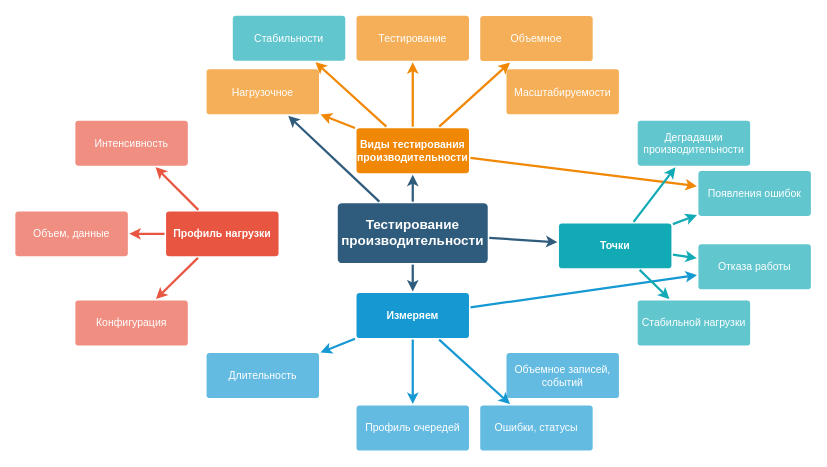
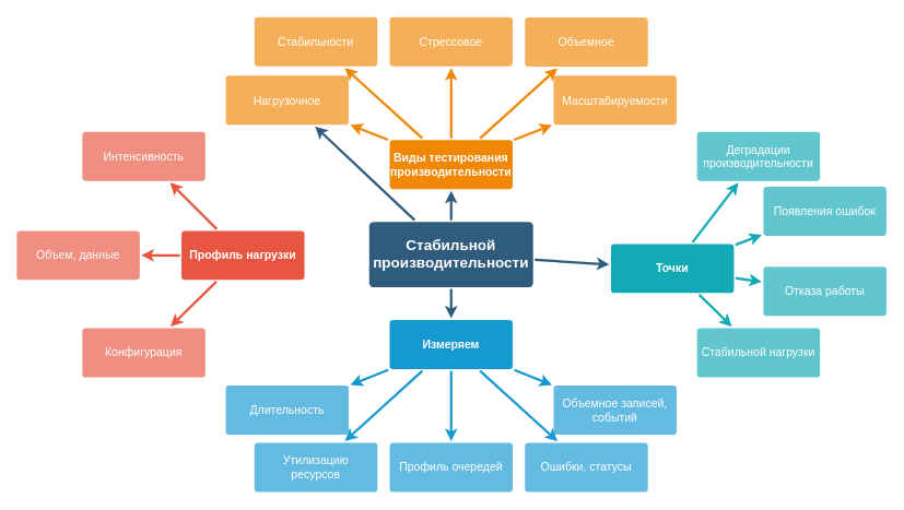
  <mxCell id="0" />
  <mxCell id="1" parent="0" />
  <mxCell id="2" value="" style="edgeStyle=none;rounded=0;jumpStyle=none;html=1;shadow=0;labelBackgroundColor=none;startArrow=none;startFill=0;endArrow=classic;endFill=1;jettySize=auto;orthogonalLoop=1;strokeColor=#2F5B7C;strokeWidth=3;fontFamily=Helvetica;fontSize=16;fontColor=#23445D;spacing=5;" parent="1" source="6" target="20" edge="1"><mxGeometry relative="1" as="geometry" /></mxCell>
  <mxCell id="3" value="" style="edgeStyle=none;rounded=0;jumpStyle=none;html=1;shadow=0;labelBackgroundColor=none;startArrow=none;startFill=0;endArrow=classic;endFill=1;jettySize=auto;orthogonalLoop=1;strokeColor=#2F5B7C;strokeWidth=3;fontFamily=Helvetica;fontSize=16;fontColor=#23445D;spacing=5;" parent="1" source="6" target="40" edge="1"><mxGeometry relative="1" as="geometry" /></mxCell>
  <mxCell id="4" value="" style="edgeStyle=none;rounded=0;jumpStyle=none;html=1;shadow=0;labelBackgroundColor=none;startArrow=none;startFill=0;endArrow=classic;endFill=1;jettySize=auto;orthogonalLoop=1;strokeColor=#2F5B7C;strokeWidth=3;fontFamily=Helvetica;fontSize=16;fontColor=#23445D;spacing=5;" parent="1" source="6" target="8" edge="1"><mxGeometry relative="1" as="geometry" /></mxCell>
  <mxCell id="5" value="" style="edgeStyle=none;rounded=0;jumpStyle=none;html=1;shadow=0;labelBackgroundColor=none;startArrow=none;startFill=0;endArrow=classic;endFill=1;jettySize=auto;orthogonalLoop=1;strokeColor=#2F5B7C;strokeWidth=3;fontFamily=Helvetica;fontSize=16;fontColor=#23445D;spacing=5;" parent="1" source="6" target="25" edge="1"><mxGeometry relative="1" as="geometry" /></mxCell>
- <mxCell id="6" value="Тестирование производительности" style="rounded=1;whiteSpace=wrap;html=1;shadow=0;labelBackgroundColor=none;strokeColor=none;strokeWidth=3;fillColor=#2F5B7C;fontFamily=Helvetica;fontSize=18;fontColor=#FFFFFF;align=center;fontStyle=1;spacing=5;arcSize=7;perimeterSpacing=2;" parent="1" vertex="1"><mxGeometry x="450" y="270" width="200" height="80" as="geometry" /></mxCell>
+ <mxCell id="6" value="Стабильной производительности" style="rounded=1;whiteSpace=wrap;html=1;shadow=0;labelBackgroundColor=none;strokeColor=none;strokeWidth=3;fillColor=#2F5B7C;fontFamily=Helvetica;fontSize=18;fontColor=#FFFFFF;align=center;fontStyle=1;spacing=5;arcSize=7;perimeterSpacing=2;" parent="1" vertex="1"><mxGeometry x="450" y="270" width="200" height="80" as="geometry" /></mxCell>
  <mxCell id="7" value="" style="group" vertex="1" connectable="0" parent="1"><mxGeometry x="275" y="390" width="550" height="210" as="geometry" /></mxCell>
  <mxCell id="8" value="Измеряем" style="rounded=1;whiteSpace=wrap;html=1;shadow=0;labelBackgroundColor=none;strokeColor=none;strokeWidth=3;fillColor=#1699d3;fontFamily=Helvetica;fontSize=14;fontColor=#FFFFFF;align=center;spacing=5;fontStyle=1;arcSize=7;perimeterSpacing=2;" parent="7" vertex="1"><mxGeometry x="200" width="150" height="60" as="geometry" /></mxCell>
  <mxCell id="9" value="Объемное записей, событий" style="rounded=1;whiteSpace=wrap;html=1;shadow=0;labelBackgroundColor=none;strokeColor=none;strokeWidth=3;fillColor=#64bbe2;fontFamily=Helvetica;fontSize=14;fontColor=#FFFFFF;align=center;spacing=5;arcSize=7;perimeterSpacing=2;" parent="7" vertex="1"><mxGeometry x="400" y="80" width="150" height="60" as="geometry" /></mxCell>
- <mxCell id="10" value="" style="edgeStyle=none;rounded=0;jumpStyle=none;html=1;shadow=0;labelBackgroundColor=none;startArrow=none;startFill=0;endArrow=classic;endFill=1;jettySize=auto;orthogonalLoop=1;strokeColor=#1699D3;strokeWidth=3;fontFamily=Helvetica;fontSize=14;fontColor=#FFFFFF;spacing=5;" parent="7" source="8" target="43" edge="1"><mxGeometry relative="1" as="geometry" /></mxCell>
+ <mxCell id="10" value="" style="edgeStyle=none;rounded=0;jumpStyle=none;html=1;shadow=0;labelBackgroundColor=none;startArrow=none;startFill=0;endArrow=classic;endFill=1;jettySize=auto;orthogonalLoop=1;strokeColor=#1699D3;strokeWidth=3;fontFamily=Helvetica;fontSize=14;fontColor=#FFFFFF;spacing=5;" parent="7" source="8" target="9" edge="1"><mxGeometry relative="1" as="geometry" /></mxCell>
+ <mxCell id="11" value="Утилизацию ресурсов" style="rounded=1;whiteSpace=wrap;html=1;shadow=0;labelBackgroundColor=none;strokeColor=none;strokeWidth=3;fillColor=#64bbe2;fontFamily=Helvetica;fontSize=14;fontColor=#FFFFFF;align=center;spacing=5;arcSize=7;perimeterSpacing=2;" parent="7" vertex="1"><mxGeometry x="35" y="150" width="150" height="60" as="geometry" /></mxCell>
+ <mxCell id="12" value="" style="edgeStyle=none;rounded=0;jumpStyle=none;html=1;shadow=0;labelBackgroundColor=none;startArrow=none;startFill=0;endArrow=classic;endFill=1;jettySize=auto;orthogonalLoop=1;strokeColor=#1699D3;strokeWidth=3;fontFamily=Helvetica;fontSize=14;fontColor=#FFFFFF;spacing=5;" parent="7" source="8" target="11" edge="1"><mxGeometry relative="1" as="geometry" /></mxCell>
  <mxCell id="13" value="Длительность" style="rounded=1;whiteSpace=wrap;html=1;shadow=0;labelBackgroundColor=none;strokeColor=none;strokeWidth=3;fillColor=#64bbe2;fontFamily=Helvetica;fontSize=14;fontColor=#FFFFFF;align=center;spacing=5;arcSize=7;perimeterSpacing=2;" parent="7" vertex="1"><mxGeometry y="80" width="150" height="60" as="geometry" /></mxCell>
  <mxCell id="14" value="" style="edgeStyle=none;rounded=0;jumpStyle=none;html=1;shadow=0;labelBackgroundColor=none;startArrow=none;startFill=0;endArrow=classic;endFill=1;jettySize=auto;orthogonalLoop=1;strokeColor=#1699D3;strokeWidth=3;fontFamily=Helvetica;fontSize=14;fontColor=#FFFFFF;spacing=5;" parent="7" source="8" target="13" edge="1"><mxGeometry relative="1" as="geometry" /></mxCell>
  <mxCell id="15" value="Профиль очередей" style="rounded=1;whiteSpace=wrap;html=1;shadow=0;labelBackgroundColor=none;strokeColor=none;strokeWidth=3;fillColor=#64bbe2;fontFamily=Helvetica;fontSize=14;fontColor=#FFFFFF;align=center;spacing=5;arcSize=7;perimeterSpacing=2;" vertex="1" parent="7"><mxGeometry x="200" y="150" width="150" height="60" as="geometry" /></mxCell>
  <mxCell id="16" style="edgeStyle=none;rounded=0;orthogonalLoop=1;jettySize=auto;html=1;strokeColor=#1699D3;strokeWidth=3;fontSize=14;" edge="1" parent="7" source="8" target="15"><mxGeometry relative="1" as="geometry" /></mxCell>
  <mxCell id="17" value="Ошибки, статусы" style="rounded=1;whiteSpace=wrap;html=1;shadow=0;labelBackgroundColor=none;strokeColor=none;strokeWidth=3;fillColor=#64bbe2;fontFamily=Helvetica;fontSize=14;fontColor=#FFFFFF;align=center;spacing=5;arcSize=7;perimeterSpacing=2;" vertex="1" parent="7"><mxGeometry x="365" y="150" width="150" height="60" as="geometry" /></mxCell>
  <mxCell id="18" style="edgeStyle=none;rounded=0;orthogonalLoop=1;jettySize=auto;html=1;strokeColor=#1699D3;strokeWidth=3;fontSize=14;" edge="1" parent="7" source="8" target="17"><mxGeometry relative="1" as="geometry" /></mxCell>
  <mxCell id="19" value="" style="group" vertex="1" connectable="0" parent="1"><mxGeometry x="275" y="20" width="550" height="210" as="geometry" /></mxCell>
  <mxCell id="20" value="Виды тестирования производительности" style="rounded=1;whiteSpace=wrap;html=1;shadow=0;labelBackgroundColor=none;strokeColor=none;strokeWidth=3;fillColor=#F08705;fontFamily=Helvetica;fontSize=14;fontColor=#FFFFFF;align=center;spacing=5;fontStyle=1;arcSize=7;perimeterSpacing=2;" parent="19" vertex="1"><mxGeometry x="200" y="150" width="150" height="60" as="geometry" /></mxCell>
- <mxCell id="21" value="Тестирование&lt;br&gt;" style="rounded=1;whiteSpace=wrap;html=1;shadow=0;labelBackgroundColor=none;strokeColor=none;strokeWidth=3;fillColor=#f5af58;fontFamily=Helvetica;fontSize=14;fontColor=#FFFFFF;align=center;spacing=5;arcSize=7;perimeterSpacing=2;" parent="19" vertex="1"><mxGeometry x="200" width="150" height="60" as="geometry" /></mxCell>
+ <mxCell id="21" value="Стрессовое&lt;br&gt;" style="rounded=1;whiteSpace=wrap;html=1;shadow=0;labelBackgroundColor=none;strokeColor=none;strokeWidth=3;fillColor=#f5af58;fontFamily=Helvetica;fontSize=14;fontColor=#FFFFFF;align=center;spacing=5;arcSize=7;perimeterSpacing=2;" parent="19" vertex="1"><mxGeometry x="200" width="150" height="60" as="geometry" /></mxCell>
  <mxCell id="22" value="" style="edgeStyle=none;rounded=0;jumpStyle=none;html=1;shadow=0;labelBackgroundColor=none;startArrow=none;startFill=0;endArrow=classic;endFill=1;jettySize=auto;orthogonalLoop=1;strokeColor=#F08705;strokeWidth=3;fontFamily=Helvetica;fontSize=14;fontColor=#FFFFFF;spacing=5;" parent="19" source="20" target="21" edge="1"><mxGeometry relative="1" as="geometry" /></mxCell>
- <mxCell id="23" value="Стабильности" style="rounded=1;whiteSpace=wrap;html=1;shadow=0;labelBackgroundColor=none;strokeColor=none;strokeWidth=3;fillColor=#61c6ce;fontFamily=Helvetica;fontSize=14;fontColor=#FFFFFF;align=center;spacing=5;arcSize=7;perimeterSpacing=2;" parent="19" vertex="1"><mxGeometry x="35" width="150" height="60" as="geometry" /></mxCell>
+ <mxCell id="23" value="Стабильности" style="rounded=1;whiteSpace=wrap;html=1;shadow=0;labelBackgroundColor=none;strokeColor=none;strokeWidth=3;fillColor=#f5af58;fontFamily=Helvetica;fontSize=14;fontColor=#FFFFFF;align=center;spacing=5;arcSize=7;perimeterSpacing=2;" parent="19" vertex="1"><mxGeometry x="35" width="150" height="60" as="geometry" /></mxCell>
  <mxCell id="24" value="" style="edgeStyle=none;rounded=0;jumpStyle=none;html=1;shadow=0;labelBackgroundColor=none;startArrow=none;startFill=0;endArrow=classic;endFill=1;jettySize=auto;orthogonalLoop=1;strokeColor=#F08705;strokeWidth=3;fontFamily=Helvetica;fontSize=14;fontColor=#FFFFFF;spacing=5;" parent="19" source="20" target="23" edge="1"><mxGeometry relative="1" as="geometry" /></mxCell>
  <mxCell id="25" value="Нагрузочное" style="rounded=1;whiteSpace=wrap;html=1;shadow=0;labelBackgroundColor=none;strokeColor=none;strokeWidth=3;fillColor=#f5af58;fontFamily=Helvetica;fontSize=14;fontColor=#FFFFFF;align=center;spacing=5;arcSize=7;perimeterSpacing=2;" parent="19" vertex="1"><mxGeometry y="71.5" width="150" height="60" as="geometry" /></mxCell>
  <mxCell id="26" value="" style="edgeStyle=none;rounded=0;jumpStyle=none;html=1;shadow=0;labelBackgroundColor=none;startArrow=none;startFill=0;endArrow=classic;endFill=1;jettySize=auto;orthogonalLoop=1;strokeColor=#F08705;strokeWidth=3;fontFamily=Helvetica;fontSize=14;fontColor=#FFFFFF;spacing=5;" parent="19" source="20" target="25" edge="1"><mxGeometry relative="1" as="geometry" /></mxCell>
  <mxCell id="27" value="Объемное&lt;br&gt;" style="rounded=1;whiteSpace=wrap;html=1;shadow=0;labelBackgroundColor=none;strokeColor=none;strokeWidth=3;fillColor=#f5af58;fontFamily=Helvetica;fontSize=14;fontColor=#FFFFFF;align=center;spacing=5;arcSize=7;perimeterSpacing=2;" vertex="1" parent="19"><mxGeometry x="365" y="0.5" width="150" height="60" as="geometry" /></mxCell>
  <mxCell id="28" style="rounded=0;orthogonalLoop=1;jettySize=auto;html=1;strokeColor=#F08705;strokeWidth=3;" edge="1" parent="19" source="20" target="27"><mxGeometry relative="1" as="geometry" /></mxCell>
  <mxCell id="29" value="Масштабируемости&lt;br&gt;" style="rounded=1;whiteSpace=wrap;html=1;shadow=0;labelBackgroundColor=none;strokeColor=none;strokeWidth=3;fillColor=#f5af58;fontFamily=Helvetica;fontSize=14;fontColor=#FFFFFF;align=center;spacing=5;arcSize=7;perimeterSpacing=2;" vertex="1" parent="19"><mxGeometry x="400" y="71.5" width="150" height="60" as="geometry" /></mxCell>
- <mxCell id="30" style="edgeStyle=none;rounded=0;orthogonalLoop=1;jettySize=auto;html=1;strokeColor=#F08705;strokeWidth=3;" edge="1" parent="19" source="20" target="45"><mxGeometry relative="1" as="geometry" /></mxCell>
+ <mxCell id="30" style="edgeStyle=none;rounded=0;orthogonalLoop=1;jettySize=auto;html=1;strokeColor=#F08705;strokeWidth=3;" edge="1" parent="19" source="20" target="29"><mxGeometry relative="1" as="geometry" /></mxCell>
  <mxCell id="31" value="" style="group" vertex="1" connectable="0" parent="1"><mxGeometry x="20" y="160" width="351" height="300" as="geometry" /></mxCell>
  <mxCell id="32" value="Профиль нагрузки" style="rounded=1;whiteSpace=wrap;html=1;shadow=0;labelBackgroundColor=none;strokeColor=none;strokeWidth=3;fillColor=#e85642;fontFamily=Helvetica;fontSize=14;fontColor=#FFFFFF;align=center;spacing=5;fontStyle=1;arcSize=7;perimeterSpacing=2;" parent="31" vertex="1"><mxGeometry x="201" y="121" width="150" height="60" as="geometry" /></mxCell>
  <mxCell id="33" value="Конфигурация" style="rounded=1;whiteSpace=wrap;html=1;shadow=0;labelBackgroundColor=none;strokeColor=none;strokeWidth=3;fillColor=#f08e81;fontFamily=Helvetica;fontSize=14;fontColor=#FFFFFF;align=center;spacing=5;fontStyle=0;arcSize=7;perimeterSpacing=2;" parent="31" vertex="1"><mxGeometry x="80" y="240" width="150" height="60" as="geometry" /></mxCell>
  <mxCell id="34" value="" style="edgeStyle=none;rounded=1;jumpStyle=none;html=1;shadow=0;labelBackgroundColor=none;startArrow=none;startFill=0;jettySize=auto;orthogonalLoop=1;strokeColor=#E85642;strokeWidth=3;fontFamily=Helvetica;fontSize=14;fontColor=#FFFFFF;spacing=5;fontStyle=1;fillColor=#b0e3e6;" parent="31" source="32" target="33" edge="1"><mxGeometry relative="1" as="geometry" /></mxCell>
  <mxCell id="35" value="Объем, данные" style="rounded=1;whiteSpace=wrap;html=1;shadow=0;labelBackgroundColor=none;strokeColor=none;strokeWidth=3;fillColor=#f08e81;fontFamily=Helvetica;fontSize=14;fontColor=#FFFFFF;align=center;spacing=5;fontStyle=0;arcSize=7;perimeterSpacing=2;" parent="31" vertex="1"><mxGeometry y="121" width="150" height="60" as="geometry" /></mxCell>
  <mxCell id="36" value="" style="edgeStyle=none;rounded=1;jumpStyle=none;html=1;shadow=0;labelBackgroundColor=none;startArrow=none;startFill=0;jettySize=auto;orthogonalLoop=1;strokeColor=#E85642;strokeWidth=3;fontFamily=Helvetica;fontSize=14;fontColor=#FFFFFF;spacing=5;fontStyle=1;fillColor=#b0e3e6;" parent="31" source="32" target="35" edge="1"><mxGeometry relative="1" as="geometry" /></mxCell>
  <mxCell id="37" value="Интенсивность" style="rounded=1;whiteSpace=wrap;html=1;shadow=0;labelBackgroundColor=none;strokeColor=none;strokeWidth=3;fillColor=#f08e81;fontFamily=Helvetica;fontSize=14;fontColor=#FFFFFF;align=center;spacing=5;fontStyle=0;arcSize=7;perimeterSpacing=2;" parent="31" vertex="1"><mxGeometry x="80" width="150" height="60" as="geometry" /></mxCell>
  <mxCell id="38" value="" style="edgeStyle=none;rounded=1;jumpStyle=none;html=1;shadow=0;labelBackgroundColor=none;startArrow=none;startFill=0;jettySize=auto;orthogonalLoop=1;strokeColor=#E85642;strokeWidth=3;fontFamily=Helvetica;fontSize=14;fontColor=#FFFFFF;spacing=5;fontStyle=1;fillColor=#b0e3e6;" parent="31" source="32" target="37" edge="1"><mxGeometry relative="1" as="geometry" /></mxCell>
  <mxCell id="39" value="" style="group" vertex="1" connectable="0" parent="1"><mxGeometry x="730" y="160" width="351" height="300" as="geometry" /></mxCell>
  <mxCell id="40" value="Точки" style="rounded=1;whiteSpace=wrap;html=1;shadow=0;labelBackgroundColor=none;strokeColor=none;strokeWidth=3;fillColor=#12aab5;fontFamily=Helvetica;fontSize=14;fontColor=#FFFFFF;align=center;spacing=5;fontStyle=1;arcSize=7;perimeterSpacing=2;" parent="39" vertex="1"><mxGeometry x="15" y="137" width="150" height="60" as="geometry" /></mxCell>
  <mxCell id="41" value="Стабильной нагрузки" style="rounded=1;whiteSpace=wrap;html=1;shadow=0;labelBackgroundColor=none;strokeColor=none;strokeWidth=3;fillColor=#61c6ce;fontFamily=Helvetica;fontSize=14;fontColor=#FFFFFF;align=center;spacing=5;fontStyle=0;arcSize=7;perimeterSpacing=2;" parent="39" vertex="1"><mxGeometry x="120" y="240" width="150" height="60" as="geometry" /></mxCell>
  <mxCell id="42" value="" style="edgeStyle=none;rounded=1;jumpStyle=none;html=1;shadow=0;labelBackgroundColor=none;startArrow=none;startFill=0;jettySize=auto;orthogonalLoop=1;strokeColor=#12AAB5;strokeWidth=3;fontFamily=Helvetica;fontSize=14;fontColor=#FFFFFF;spacing=5;fontStyle=1;fillColor=#b0e3e6;" parent="39" source="40" target="41" edge="1"><mxGeometry relative="1" as="geometry" /></mxCell>
  <mxCell id="43" value="Отказа работы" style="rounded=1;whiteSpace=wrap;html=1;shadow=0;labelBackgroundColor=none;strokeColor=none;strokeWidth=3;fillColor=#61c6ce;fontFamily=Helvetica;fontSize=14;fontColor=#FFFFFF;align=center;spacing=5;fontStyle=0;arcSize=7;perimeterSpacing=2;" parent="39" vertex="1"><mxGeometry x="201" y="165" width="150" height="60" as="geometry" /></mxCell>
  <mxCell id="44" value="" style="edgeStyle=none;rounded=1;jumpStyle=none;html=1;shadow=0;labelBackgroundColor=none;startArrow=none;startFill=0;jettySize=auto;orthogonalLoop=1;strokeColor=#12AAB5;strokeWidth=3;fontFamily=Helvetica;fontSize=14;fontColor=#FFFFFF;spacing=5;fontStyle=1;fillColor=#b0e3e6;" parent="39" source="40" target="43" edge="1"><mxGeometry relative="1" as="geometry" /></mxCell>
  <mxCell id="45" value="Появления ошибок" style="rounded=1;whiteSpace=wrap;html=1;shadow=0;labelBackgroundColor=none;strokeColor=none;strokeWidth=3;fillColor=#61c6ce;fontFamily=Helvetica;fontSize=14;fontColor=#FFFFFF;align=center;spacing=5;fontStyle=0;arcSize=7;perimeterSpacing=2;" parent="39" vertex="1"><mxGeometry x="201" y="67" width="150" height="60" as="geometry" /></mxCell>
  <mxCell id="46" value="" style="edgeStyle=none;rounded=1;jumpStyle=none;html=1;shadow=0;labelBackgroundColor=none;startArrow=none;startFill=0;jettySize=auto;orthogonalLoop=1;strokeColor=#12AAB5;strokeWidth=3;fontFamily=Helvetica;fontSize=14;fontColor=#FFFFFF;spacing=5;fontStyle=1;fillColor=#b0e3e6;" parent="39" source="40" target="45" edge="1"><mxGeometry relative="1" as="geometry" /></mxCell>
  <mxCell id="47" value="Деградации производительности" style="rounded=1;whiteSpace=wrap;html=1;shadow=0;labelBackgroundColor=none;strokeColor=none;strokeWidth=3;fillColor=#61c6ce;fontFamily=Helvetica;fontSize=14;fontColor=#FFFFFF;align=center;spacing=5;fontStyle=0;arcSize=7;perimeterSpacing=2;" parent="39" vertex="1"><mxGeometry x="120" width="150" height="60" as="geometry" /></mxCell>
  <mxCell id="48" value="" style="edgeStyle=none;rounded=1;jumpStyle=none;html=1;shadow=0;labelBackgroundColor=none;startArrow=none;startFill=0;jettySize=auto;orthogonalLoop=1;strokeColor=#12AAB5;strokeWidth=3;fontFamily=Helvetica;fontSize=14;fontColor=#FFFFFF;spacing=5;fontStyle=1;fillColor=#b0e3e6;" parent="39" source="40" target="47" edge="1"><mxGeometry relative="1" as="geometry" /></mxCell>
